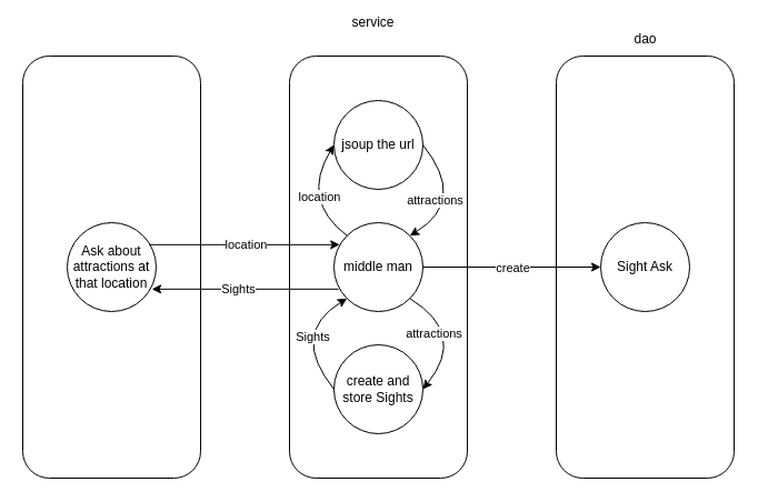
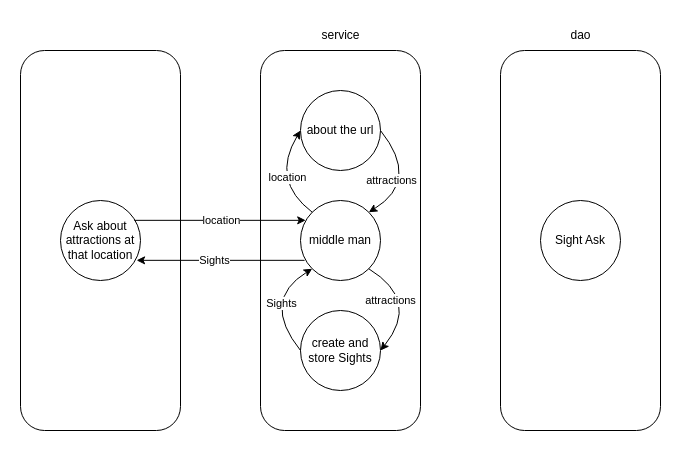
  <mxCell id="0" />
  <mxCell id="1" parent="0" />
  <mxCell id="2" value="" style="rounded=1;whiteSpace=wrap;html=1;" vertex="1" parent="1"><mxGeometry x="20" y="50" width="160" height="380" as="geometry" /></mxCell>
  <mxCell id="3" value="Ask about attractions at that location" style="ellipse;whiteSpace=wrap;html=1;aspect=fixed;" vertex="1" parent="1"><mxGeometry x="60" y="200" width="80" height="80" as="geometry" /></mxCell>
  <mxCell id="4" value="" style="rounded=1;whiteSpace=wrap;html=1;" vertex="1" parent="1"><mxGeometry x="260" y="50" width="160" height="380" as="geometry" /></mxCell>
- <mxCell id="5" value="service" style="text;html=1;align=center;verticalAlign=middle;resizable=0;points=[];autosize=1;strokeColor=none;fillColor=none;" vertex="1" parent="1"><mxGeometry x="305" y="5" width="60" height="30" as="geometry" /></mxCell>
+ <mxCell id="5" value="service" style="text;html=1;align=center;verticalAlign=middle;resizable=0;points=[];autosize=1;strokeColor=none;fillColor=none;" vertex="1" parent="1"><mxGeometry x="310" y="20" width="60" height="30" as="geometry" /></mxCell>
  <mxCell id="6" value="" style="rounded=1;whiteSpace=wrap;html=1;" vertex="1" parent="1"><mxGeometry x="500" y="50" width="160" height="380" as="geometry" /></mxCell>
  <mxCell id="7" value="dao" style="text;html=1;align=center;verticalAlign=middle;resizable=0;points=[];autosize=1;strokeColor=none;fillColor=none;" vertex="1" parent="1"><mxGeometry x="560" y="20" width="40" height="30" as="geometry" /></mxCell>
  <mxCell id="8" value="Sight Ask" style="ellipse;whiteSpace=wrap;html=1;aspect=fixed;" vertex="1" parent="1"><mxGeometry x="540" y="200" width="80" height="80" as="geometry" /></mxCell>
  <mxCell id="9" value="middle man" style="ellipse;whiteSpace=wrap;html=1;aspect=fixed;" vertex="1" parent="1"><mxGeometry x="300" y="200" width="80" height="80" as="geometry" /></mxCell>
  <mxCell id="10" value="" style="endArrow=classic;html=1;rounded=0;exitX=0.924;exitY=0.248;exitDx=0;exitDy=0;entryX=0.065;entryY=0.248;entryDx=0;entryDy=0;exitPerimeter=0;entryPerimeter=0;" edge="1" parent="1" source="3" target="9"><mxGeometry width="50" height="50" relative="1" as="geometry"><mxPoint x="140" y="220" as="sourcePoint" /><mxPoint x="300" y="220" as="targetPoint" /></mxGeometry></mxCell>
  <mxCell id="11" value="location" style="edgeLabel;html=1;align=center;verticalAlign=middle;resizable=0;points=[];" vertex="1" connectable="0" parent="10"><mxGeometry x="-0.215" relative="1" as="geometry"><mxPoint x="20" as="offset" /></mxGeometry></mxCell>
- <mxCell id="12" value="" style="endArrow=classic;html=1;rounded=0;exitX=1;exitY=0.5;exitDx=0;exitDy=0;entryX=0;entryY=0.5;entryDx=0;entryDy=0;" edge="1" parent="1" source="9" target="8"><mxGeometry width="50" height="50" relative="1" as="geometry"><mxPoint x="390" y="240" as="sourcePoint" /><mxPoint x="440" y="190" as="targetPoint" /></mxGeometry></mxCell>
- <mxCell id="13" value="create" style="edgeLabel;html=1;align=center;verticalAlign=middle;resizable=0;points=[];" vertex="1" connectable="0" parent="12"><mxGeometry x="-0.076" y="1" relative="1" as="geometry"><mxPoint x="6" y="1" as="offset" /></mxGeometry></mxCell>
- <mxCell id="14" value="jsoup the url" style="ellipse;whiteSpace=wrap;html=1;aspect=fixed;" vertex="1" parent="1"><mxGeometry x="300" y="90" width="80" height="80" as="geometry" /></mxCell>
+ <mxCell id="14" value="about the url" style="ellipse;whiteSpace=wrap;html=1;aspect=fixed;" vertex="1" parent="1"><mxGeometry x="300" y="90" width="80" height="80" as="geometry" /></mxCell>
  <mxCell id="15" value="" style="curved=1;endArrow=classic;html=1;rounded=0;exitX=0;exitY=0;exitDx=0;exitDy=0;entryX=0;entryY=0.5;entryDx=0;entryDy=0;" edge="1" parent="1" source="9" target="14"><mxGeometry width="50" height="50" relative="1" as="geometry"><mxPoint x="300" y="200" as="sourcePoint" /><mxPoint x="350" y="150" as="targetPoint" /><Array as="points"><mxPoint x="270" y="180" /></Array></mxGeometry></mxCell>
  <mxCell id="16" value="location" style="edgeLabel;html=1;align=center;verticalAlign=middle;resizable=0;points=[];" vertex="1" connectable="0" parent="15"><mxGeometry x="0.149" y="-12" relative="1" as="geometry"><mxPoint as="offset" /></mxGeometry></mxCell>
  <mxCell id="17" value="" style="curved=1;endArrow=classic;html=1;rounded=0;exitX=1;exitY=0.5;exitDx=0;exitDy=0;entryX=1;entryY=0;entryDx=0;entryDy=0;" edge="1" parent="1" source="14" target="9"><mxGeometry width="50" height="50" relative="1" as="geometry"><mxPoint x="300" y="200" as="sourcePoint" /><mxPoint x="350" y="150" as="targetPoint" /><Array as="points"><mxPoint x="420" y="180" /></Array></mxGeometry></mxCell>
  <mxCell id="18" value="attractions" style="edgeLabel;html=1;align=center;verticalAlign=middle;resizable=0;points=[];" vertex="1" connectable="0" parent="17"><mxGeometry x="-0.256" y="-11" relative="1" as="geometry"><mxPoint x="-10" y="7" as="offset" /></mxGeometry></mxCell>
  <mxCell id="19" value="create and store Sights" style="ellipse;whiteSpace=wrap;html=1;aspect=fixed;" vertex="1" parent="1"><mxGeometry x="300" y="310" width="80" height="80" as="geometry" /></mxCell>
  <mxCell id="20" value="" style="curved=1;endArrow=classic;html=1;rounded=0;exitX=1;exitY=1;exitDx=0;exitDy=0;entryX=1;entryY=0.5;entryDx=0;entryDy=0;" edge="1" parent="1" source="9" target="19"><mxGeometry width="50" height="50" relative="1" as="geometry"><mxPoint x="392" y="270" as="sourcePoint" /><mxPoint x="460" y="330" as="targetPoint" /><Array as="points"><mxPoint x="420" y="300" /></Array></mxGeometry></mxCell>
  <mxCell id="21" value="attractions" style="edgeLabel;html=1;align=center;verticalAlign=middle;resizable=0;points=[];" vertex="1" connectable="0" parent="20"><mxGeometry x="-0.256" y="-11" relative="1" as="geometry"><mxPoint x="-12" y="-2" as="offset" /></mxGeometry></mxCell>
  <mxCell id="22" value="" style="curved=1;endArrow=classic;html=1;rounded=0;entryX=0;entryY=1;entryDx=0;entryDy=0;exitX=0;exitY=0.5;exitDx=0;exitDy=0;" edge="1" parent="1" source="19" target="9"><mxGeometry width="50" height="50" relative="1" as="geometry"><mxPoint x="230" y="360" as="sourcePoint" /><mxPoint x="288" y="270" as="targetPoint" /><Array as="points"><mxPoint x="260" y="300" /></Array></mxGeometry></mxCell>
  <mxCell id="23" value="Sights" style="edgeLabel;html=1;align=center;verticalAlign=middle;resizable=0;points=[];" vertex="1" connectable="0" parent="22"><mxGeometry x="0.149" y="-12" relative="1" as="geometry"><mxPoint x="7" y="-4" as="offset" /></mxGeometry></mxCell>
  <mxCell id="24" value="" style="endArrow=classic;html=1;rounded=0;exitX=0.051;exitY=0.748;exitDx=0;exitDy=0;exitPerimeter=0;entryX=0.951;entryY=0.748;entryDx=0;entryDy=0;entryPerimeter=0;" edge="1" parent="1" source="9" target="3"><mxGeometry width="50" height="50" relative="1" as="geometry"><mxPoint x="200" y="280" as="sourcePoint" /><mxPoint x="250" y="230" as="targetPoint" /></mxGeometry></mxCell>
  <mxCell id="25" value="Sights" style="edgeLabel;html=1;align=center;verticalAlign=middle;resizable=0;points=[];" vertex="1" connectable="0" parent="24"><mxGeometry x="0.08" relative="1" as="geometry"><mxPoint as="offset" /></mxGeometry></mxCell>
